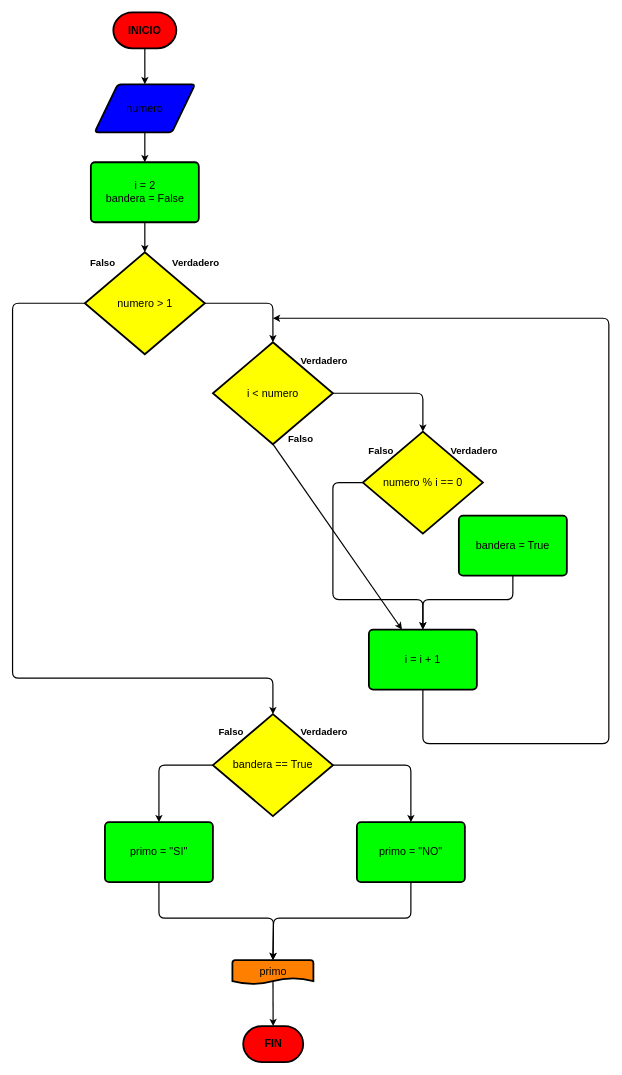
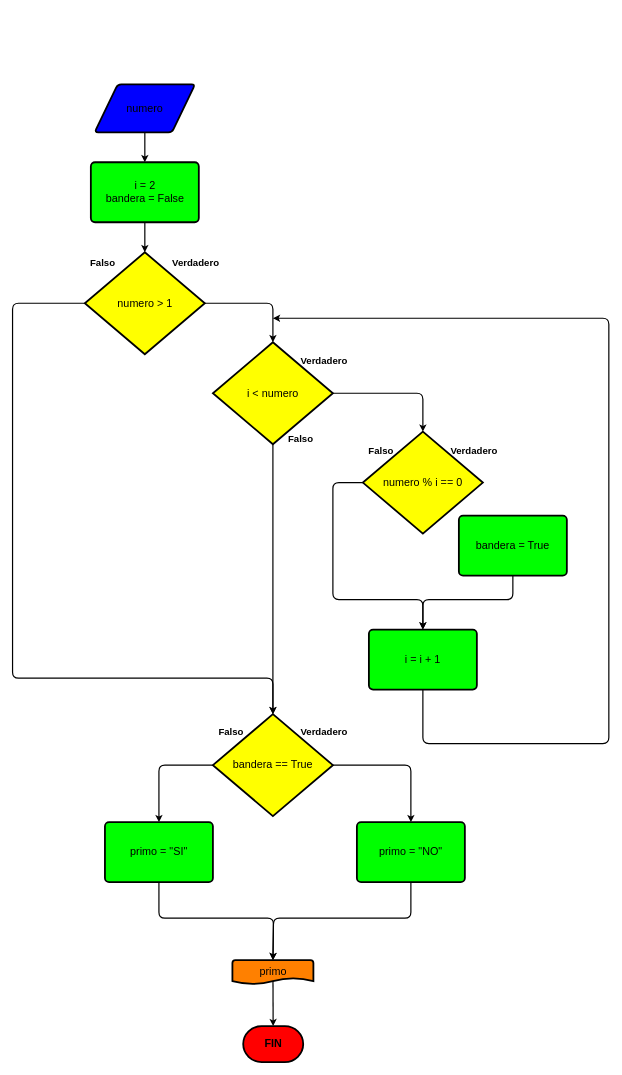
  <mxCell id="0" />
  <mxCell id="1" parent="0" />
  <mxCell id="2" value="" style="edgeStyle=none;html=1;strokeWidth=2;strokeColor=#000000;" parent="1" source="3" target="15" edge="1"><mxGeometry relative="1" as="geometry" /></mxCell>
  <mxCell id="3" value="&lt;font style=&quot;font-size: 18px&quot;&gt;numero&lt;br&gt;&lt;/font&gt;" style="shape=parallelogram;html=1;strokeWidth=3;perimeter=parallelogramPerimeter;whiteSpace=wrap;rounded=1;arcSize=12;size=0.23;fillColor=#0000FF;fontColor=#000000;strokeColor=#000000;" parent="1" vertex="1"><mxGeometry x="156.76" y="140" width="167.49" height="80" as="geometry" /></mxCell>
- <mxCell id="4" value="" style="edgeStyle=orthogonalEdgeStyle;rounded=0;orthogonalLoop=1;jettySize=auto;html=1;fontSize=18;strokeColor=#000000;strokeWidth=2;" parent="1" source="5" target="3" edge="1"><mxGeometry relative="1" as="geometry" /></mxCell>
- <mxCell id="5" value="INICIO" style="strokeWidth=3;html=1;shape=mxgraph.flowchart.terminator;whiteSpace=wrap;fontSize=18;fillColor=#FF0000;fontStyle=1;fontColor=#000000;strokeColor=#000000;" parent="1" vertex="1"><mxGeometry x="188" y="20" width="105" height="60" as="geometry" /></mxCell>
  <mxCell id="6" value="FIN" style="strokeWidth=3;html=1;shape=mxgraph.flowchart.terminator;whiteSpace=wrap;fontSize=18;fillColor=#FF0000;fontColor=#000000;strokeColor=#000000;fontStyle=1" parent="1" vertex="1"><mxGeometry x="404.5" y="1710" width="100" height="60" as="geometry" /></mxCell>
  <mxCell id="7" style="edgeStyle=none;html=1;exitX=1;exitY=0.5;exitDx=0;exitDy=0;exitPerimeter=0;entryX=0.5;entryY=0;entryDx=0;entryDy=0;entryPerimeter=0;strokeColor=#000000;strokeWidth=2;" parent="1" source="9" target="18" edge="1"><mxGeometry relative="1" as="geometry"><Array as="points"><mxPoint x="454" y="505" /></Array></mxGeometry></mxCell>
  <mxCell id="8" style="edgeStyle=none;html=1;exitX=0;exitY=0.5;exitDx=0;exitDy=0;exitPerimeter=0;strokeColor=#000000;strokeWidth=2;entryX=0.5;entryY=0;entryDx=0;entryDy=0;entryPerimeter=0;" parent="1" source="9" target="27" edge="1"><mxGeometry relative="1" as="geometry"><mxPoint x="104" y="1160" as="targetPoint" /><Array as="points"><mxPoint x="20" y="505" /><mxPoint x="20" y="1130" /><mxPoint x="454" y="1130" /></Array></mxGeometry></mxCell>
  <mxCell id="9" value="&lt;div&gt;&lt;/div&gt;&lt;font face=&quot;helvetica&quot;&gt;&lt;span style=&quot;font-size: 18px&quot;&gt;numero &amp;gt; 1&lt;/span&gt;&lt;/font&gt;" style="strokeWidth=3;html=1;shape=mxgraph.flowchart.decision;whiteSpace=wrap;fillColor=#FFFF00;fontColor=#000000;strokeColor=#000000;" parent="1" vertex="1"><mxGeometry x="140.5" y="420" width="200" height="170" as="geometry" /></mxCell>
  <mxCell id="10" value="&lt;b&gt;&lt;font style=&quot;font-size: 16px&quot;&gt;Falso&lt;/font&gt;&lt;/b&gt;" style="text;html=1;align=center;verticalAlign=middle;resizable=0;points=[];autosize=1;strokeColor=none;fillColor=none;fontColor=#000000;" parent="1" vertex="1"><mxGeometry x="140" y="427" width="60" height="20" as="geometry" /></mxCell>
  <mxCell id="11" value="&lt;b&gt;&lt;font style=&quot;font-size: 16px&quot;&gt;Verdadero&lt;/font&gt;&lt;/b&gt;" style="text;html=1;align=center;verticalAlign=middle;resizable=0;points=[];autosize=1;strokeColor=none;fillColor=none;fontSize=16;fontColor=#000000;" parent="1" vertex="1"><mxGeometry x="280" y="427" width="90" height="20" as="geometry" /></mxCell>
  <mxCell id="12" value="" style="edgeStyle=none;html=1;strokeColor=#000000;strokeWidth=2;exitX=0.501;exitY=0.864;exitDx=0;exitDy=0;exitPerimeter=0;" parent="1" source="13" target="6" edge="1"><mxGeometry relative="1" as="geometry" /></mxCell>
  <mxCell id="13" value="primo" style="strokeWidth=3;html=1;shape=mxgraph.flowchart.document2;whiteSpace=wrap;size=0.25;fontSize=18;fillColor=#FF8000;fontColor=#000000;strokeColor=#000000;" parent="1" vertex="1"><mxGeometry x="386.5" y="1600" width="135" height="40" as="geometry" /></mxCell>
  <mxCell id="14" value="" style="edgeStyle=none;html=1;strokeColor=#000000;strokeWidth=2;" parent="1" source="15" target="9" edge="1"><mxGeometry relative="1" as="geometry" /></mxCell>
  <mxCell id="15" value="&lt;font style=&quot;font-size: 18px&quot;&gt;&lt;div&gt;i = 2&lt;/div&gt;&lt;div&gt;bandera = False&lt;/div&gt;&lt;/font&gt;" style="rounded=1;whiteSpace=wrap;html=1;absoluteArcSize=1;arcSize=14;strokeWidth=3;fillColor=#00FF00;fontColor=#000000;strokeColor=#000000;" parent="1" vertex="1"><mxGeometry x="150.51" y="270" width="179.99" height="100" as="geometry" /></mxCell>
  <mxCell id="16" style="edgeStyle=none;html=1;exitX=1;exitY=0.5;exitDx=0;exitDy=0;exitPerimeter=0;strokeColor=#000000;strokeWidth=2;entryX=0.5;entryY=0;entryDx=0;entryDy=0;entryPerimeter=0;" parent="1" source="18" target="20" edge="1"><mxGeometry relative="1" as="geometry"><mxPoint x="634" y="650" as="targetPoint" /><Array as="points"><mxPoint x="704" y="655" /></Array></mxGeometry></mxCell>
- <mxCell id="17" style="edgeStyle=none;html=1;exitX=0.5;exitY=1;exitDx=0;exitDy=0;exitPerimeter=0;strokeColor=#000000;strokeWidth=2;" parent="1" source="18" target="24" edge="1"><mxGeometry relative="1" as="geometry"><mxPoint x="414" y="1190" as="targetPoint" /></mxGeometry></mxCell>
+ <mxCell id="17" style="edgeStyle=none;html=1;exitX=0.5;exitY=1;exitDx=0;exitDy=0;exitPerimeter=0;strokeColor=#000000;strokeWidth=2;entryX=0.5;entryY=0;entryDx=0;entryDy=0;entryPerimeter=0;" parent="1" source="18" target="27" edge="1"><mxGeometry relative="1" as="geometry"><mxPoint x="414" y="1190" as="targetPoint" /></mxGeometry></mxCell>
  <mxCell id="18" value="&lt;div&gt;&lt;/div&gt;&lt;font face=&quot;helvetica&quot;&gt;&lt;span style=&quot;font-size: 18px&quot;&gt;i &amp;lt; numero&lt;/span&gt;&lt;/font&gt;" style="strokeWidth=3;html=1;shape=mxgraph.flowchart.decision;whiteSpace=wrap;fillColor=#FFFF00;fontColor=#000000;strokeColor=#000000;" parent="1" vertex="1"><mxGeometry x="354" y="570" width="200" height="170" as="geometry" /></mxCell>
  <mxCell id="19" style="edgeStyle=none;html=1;exitX=0;exitY=0.5;exitDx=0;exitDy=0;exitPerimeter=0;strokeColor=#000000;strokeWidth=2;entryX=0.5;entryY=0;entryDx=0;entryDy=0;" parent="1" source="20" target="24" edge="1"><mxGeometry relative="1" as="geometry"><mxPoint x="654" y="1039" as="targetPoint" /><Array as="points"><mxPoint x="554" y="804" /><mxPoint x="554" y="999" /><mxPoint x="704" y="999" /></Array></mxGeometry></mxCell>
  <mxCell id="20" value="&lt;div&gt;&lt;/div&gt;&lt;font face=&quot;helvetica&quot;&gt;&lt;span style=&quot;font-size: 18px&quot;&gt;numero % i == 0&lt;/span&gt;&lt;/font&gt;" style="strokeWidth=3;html=1;shape=mxgraph.flowchart.decision;whiteSpace=wrap;fillColor=#FFFF00;fontColor=#000000;strokeColor=#000000;" parent="1" vertex="1"><mxGeometry x="604" y="719" width="200" height="170" as="geometry" /></mxCell>
  <mxCell id="21" style="edgeStyle=none;html=1;exitX=0.5;exitY=1;exitDx=0;exitDy=0;strokeColor=#000000;strokeWidth=2;entryX=0.5;entryY=0;entryDx=0;entryDy=0;" parent="1" source="22" target="24" edge="1"><mxGeometry relative="1" as="geometry"><mxPoint x="734" y="1039" as="targetPoint" /><Array as="points"><mxPoint x="854" y="999" /><mxPoint x="704" y="999" /></Array></mxGeometry></mxCell>
  <mxCell id="22" value="&lt;font&gt;&lt;span style=&quot;font-size: 18px&quot;&gt;bandera = True&lt;/span&gt;&lt;br&gt;&lt;/font&gt;" style="rounded=1;whiteSpace=wrap;html=1;absoluteArcSize=1;arcSize=14;strokeWidth=3;fillColor=#00FF00;fontColor=#000000;strokeColor=#000000;" parent="1" vertex="1"><mxGeometry x="764" y="859" width="179.99" height="100" as="geometry" /></mxCell>
  <mxCell id="23" style="edgeStyle=none;html=1;exitX=0.5;exitY=1;exitDx=0;exitDy=0;strokeColor=#000000;strokeWidth=2;" parent="1" source="24" edge="1"><mxGeometry relative="1" as="geometry"><mxPoint x="454" y="530" as="targetPoint" /><Array as="points"><mxPoint x="704" y="1239" /><mxPoint x="1014" y="1239" /><mxPoint x="1014" y="530" /><mxPoint x="614" y="530" /></Array></mxGeometry></mxCell>
  <mxCell id="24" value="&lt;font&gt;&lt;span style=&quot;font-size: 18px&quot;&gt;i = i + 1&lt;/span&gt;&lt;br&gt;&lt;/font&gt;" style="rounded=1;whiteSpace=wrap;html=1;absoluteArcSize=1;arcSize=14;strokeWidth=3;fillColor=#00FF00;fontColor=#000000;strokeColor=#000000;" parent="1" vertex="1"><mxGeometry x="614" y="1049" width="179.99" height="100" as="geometry" /></mxCell>
  <mxCell id="25" style="edgeStyle=none;html=1;exitX=1;exitY=0.5;exitDx=0;exitDy=0;exitPerimeter=0;strokeColor=#000000;strokeWidth=2;entryX=0.5;entryY=0;entryDx=0;entryDy=0;" parent="1" source="27" target="29" edge="1"><mxGeometry relative="1" as="geometry"><mxPoint x="634" y="1330" as="targetPoint" /><Array as="points"><mxPoint x="684" y="1275" /></Array></mxGeometry></mxCell>
  <mxCell id="26" style="edgeStyle=none;html=1;exitX=0;exitY=0.5;exitDx=0;exitDy=0;exitPerimeter=0;strokeColor=#000000;strokeWidth=2;entryX=0.5;entryY=0;entryDx=0;entryDy=0;" parent="1" source="27" target="31" edge="1"><mxGeometry relative="1" as="geometry"><mxPoint x="244" y="1350" as="targetPoint" /><Array as="points"><mxPoint x="264" y="1275" /></Array></mxGeometry></mxCell>
  <mxCell id="27" value="&lt;div&gt;&lt;/div&gt;&lt;font face=&quot;helvetica&quot;&gt;&lt;span style=&quot;font-size: 18px&quot;&gt;bandera == True&lt;/span&gt;&lt;/font&gt;" style="strokeWidth=3;html=1;shape=mxgraph.flowchart.decision;whiteSpace=wrap;fillColor=#FFFF00;fontColor=#000000;strokeColor=#000000;" parent="1" vertex="1"><mxGeometry x="354" y="1190" width="200" height="170" as="geometry" /></mxCell>
  <mxCell id="28" style="edgeStyle=none;html=1;exitX=0.5;exitY=1;exitDx=0;exitDy=0;strokeColor=#000000;strokeWidth=2;" parent="1" source="29" target="13" edge="1"><mxGeometry relative="1" as="geometry"><mxPoint x="454" y="1520" as="targetPoint" /><Array as="points"><mxPoint x="684" y="1530" /><mxPoint x="455" y="1530" /></Array></mxGeometry></mxCell>
  <mxCell id="29" value="&lt;font&gt;&lt;span style=&quot;font-size: 18px&quot;&gt;primo = &quot;NO&quot;&lt;/span&gt;&lt;br&gt;&lt;/font&gt;" style="rounded=1;whiteSpace=wrap;html=1;absoluteArcSize=1;arcSize=14;strokeWidth=3;fillColor=#00FF00;fontColor=#000000;strokeColor=#000000;" parent="1" vertex="1"><mxGeometry x="594" y="1370" width="179.99" height="100" as="geometry" /></mxCell>
  <mxCell id="30" style="edgeStyle=none;html=1;exitX=0.5;exitY=1;exitDx=0;exitDy=0;strokeColor=#000000;strokeWidth=2;entryX=0.5;entryY=0;entryDx=0;entryDy=0;entryPerimeter=0;" parent="1" source="31" target="13" edge="1"><mxGeometry relative="1" as="geometry"><mxPoint x="434" y="1530" as="targetPoint" /><Array as="points"><mxPoint x="264" y="1530" /><mxPoint x="455" y="1530" /></Array></mxGeometry></mxCell>
  <mxCell id="31" value="&lt;font&gt;&lt;span style=&quot;font-size: 18px&quot;&gt;primo = &quot;SI&quot;&lt;/span&gt;&lt;br&gt;&lt;/font&gt;" style="rounded=1;whiteSpace=wrap;html=1;absoluteArcSize=1;arcSize=14;strokeWidth=3;fillColor=#00FF00;fontColor=#000000;strokeColor=#000000;" parent="1" vertex="1"><mxGeometry x="174" y="1370" width="179.99" height="100" as="geometry" /></mxCell>
  <mxCell id="32" value="&lt;b&gt;&lt;font style=&quot;font-size: 16px&quot;&gt;Falso&lt;/font&gt;&lt;/b&gt;" style="text;html=1;align=center;verticalAlign=middle;resizable=0;points=[];autosize=1;strokeColor=none;fillColor=none;fontColor=#000000;" vertex="1" parent="1"><mxGeometry x="470" y="720" width="60" height="20" as="geometry" /></mxCell>
  <mxCell id="33" value="&lt;b&gt;&lt;font style=&quot;font-size: 16px&quot;&gt;Verdadero&lt;/font&gt;&lt;/b&gt;" style="text;html=1;align=center;verticalAlign=middle;resizable=0;points=[];autosize=1;strokeColor=none;fillColor=none;fontSize=16;fontColor=#000000;" vertex="1" parent="1"><mxGeometry x="494" y="590" width="90" height="20" as="geometry" /></mxCell>
  <mxCell id="34" value="&lt;b&gt;&lt;font style=&quot;font-size: 16px&quot;&gt;Falso&lt;/font&gt;&lt;/b&gt;" style="text;html=1;align=center;verticalAlign=middle;resizable=0;points=[];autosize=1;strokeColor=none;fillColor=none;fontColor=#000000;" vertex="1" parent="1"><mxGeometry x="604" y="740" width="60" height="20" as="geometry" /></mxCell>
  <mxCell id="35" value="&lt;b&gt;&lt;font style=&quot;font-size: 16px&quot;&gt;Verdadero&lt;/font&gt;&lt;/b&gt;" style="text;html=1;align=center;verticalAlign=middle;resizable=0;points=[];autosize=1;strokeColor=none;fillColor=none;fontSize=16;fontColor=#000000;" vertex="1" parent="1"><mxGeometry x="744" y="740" width="90" height="20" as="geometry" /></mxCell>
  <mxCell id="36" value="&lt;b&gt;&lt;font style=&quot;font-size: 16px&quot;&gt;Falso&lt;/font&gt;&lt;/b&gt;" style="text;html=1;align=center;verticalAlign=middle;resizable=0;points=[];autosize=1;strokeColor=none;fillColor=none;fontColor=#000000;" vertex="1" parent="1"><mxGeometry x="354" y="1210" width="60" height="20" as="geometry" /></mxCell>
  <mxCell id="37" value="&lt;b&gt;&lt;font style=&quot;font-size: 16px&quot;&gt;Verdadero&lt;/font&gt;&lt;/b&gt;" style="text;html=1;align=center;verticalAlign=middle;resizable=0;points=[];autosize=1;strokeColor=none;fillColor=none;fontSize=16;fontColor=#000000;" vertex="1" parent="1"><mxGeometry x="494" y="1210" width="90" height="20" as="geometry" /></mxCell>
